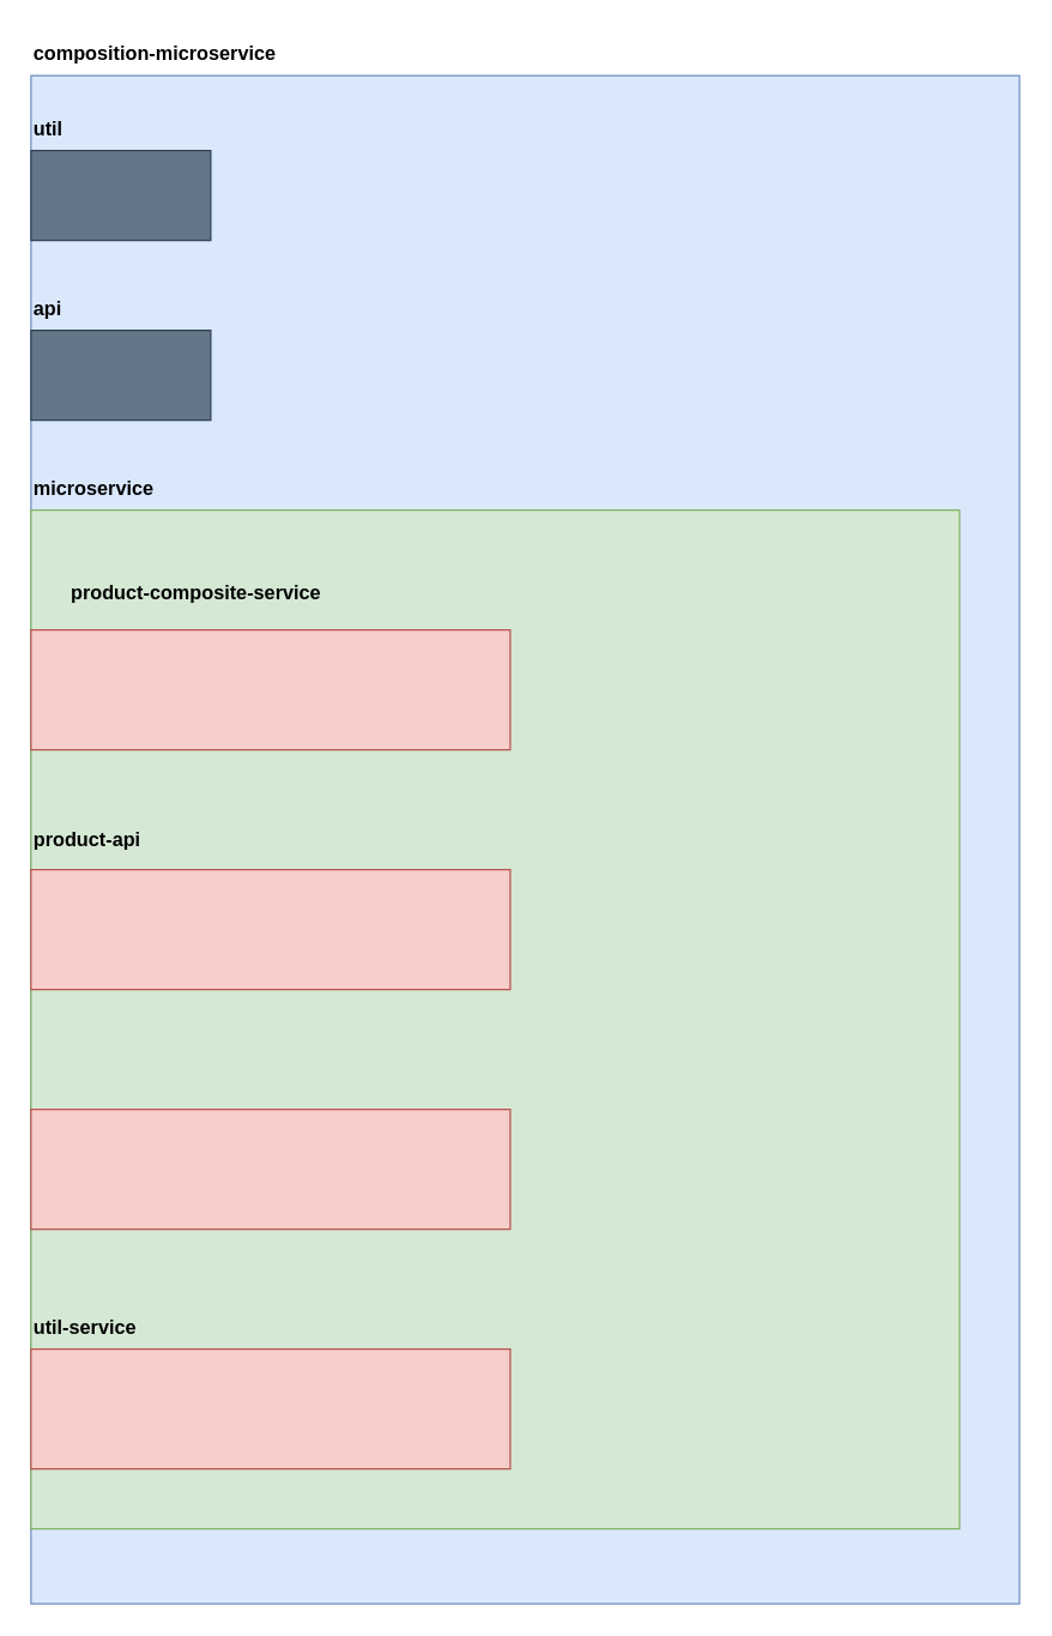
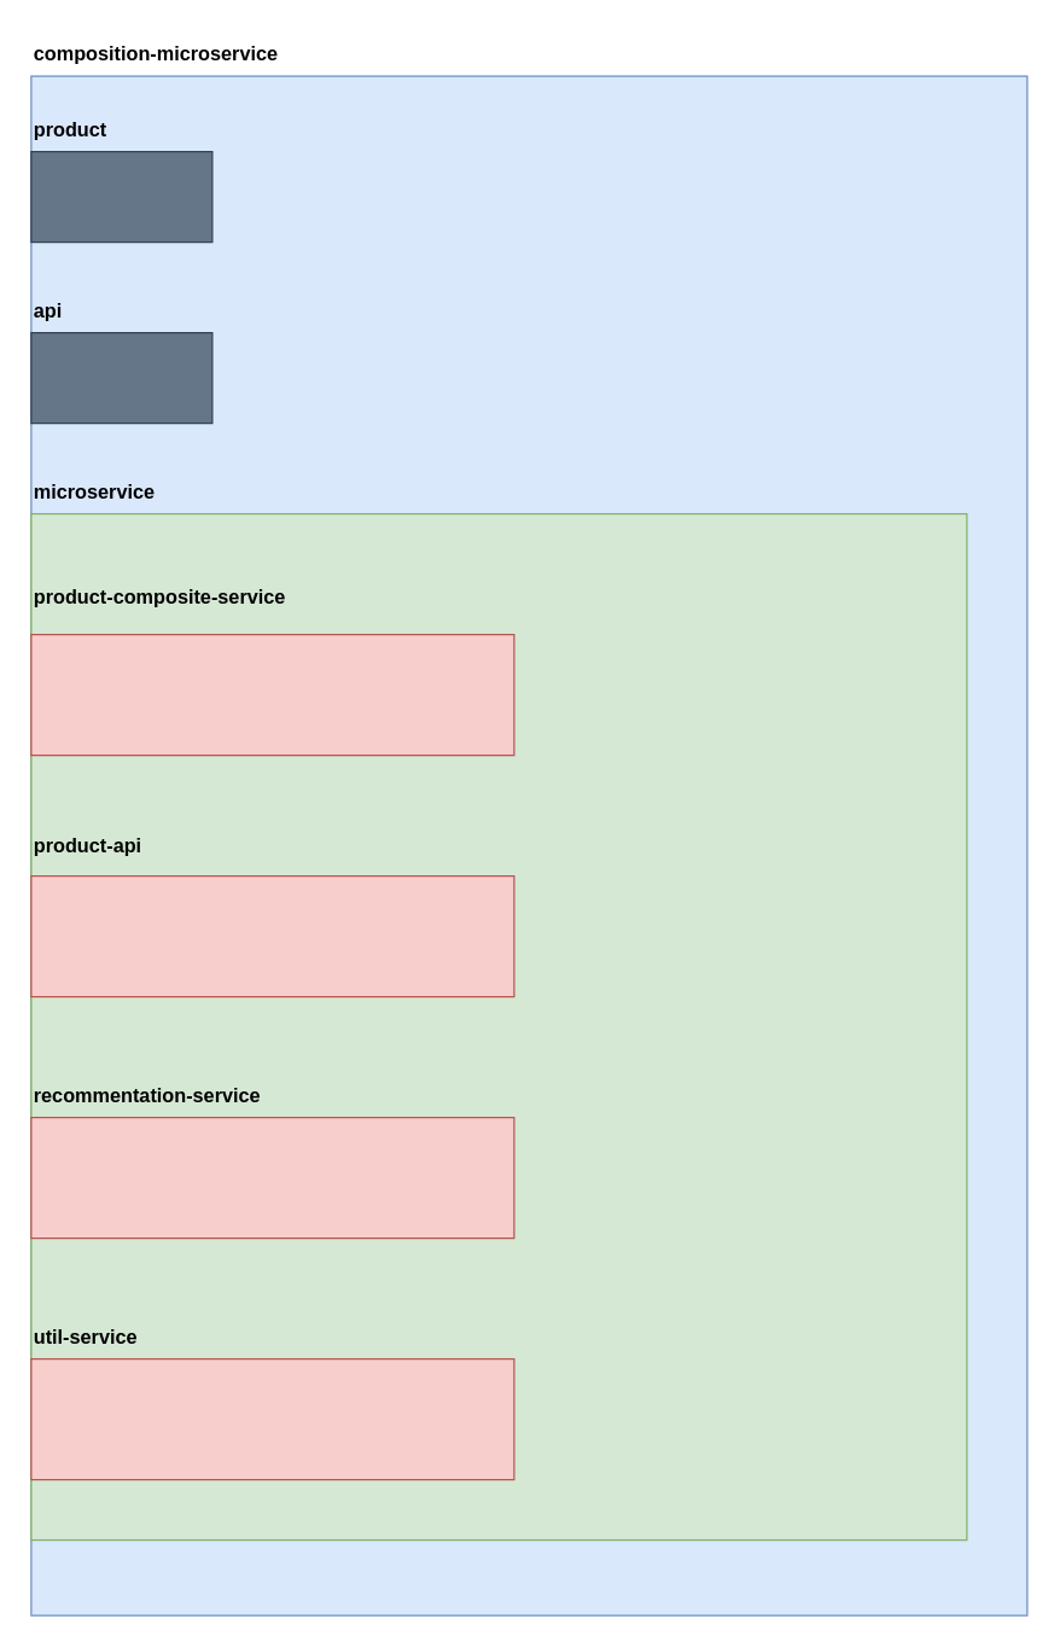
  <mxCell id="0" />
  <mxCell id="1" parent="0" />
  <mxCell id="2" value="" style="whiteSpace=wrap;html=1;fillColor=#dae8fc;strokeColor=#6c8ebf;" vertex="1" parent="1"><mxGeometry x="20" y="50" width="660" height="1020" as="geometry" /></mxCell>
  <mxCell id="3" value="&lt;font style=&quot;font-size: 13px;&quot;&gt;&lt;b&gt;composition-microservice&lt;/b&gt;&lt;/font&gt;" style="text;html=1;strokeColor=none;fillColor=none;align=left;verticalAlign=middle;whiteSpace=wrap;rounded=0;" vertex="1" parent="1"><mxGeometry x="20" y="20" width="170" height="30" as="geometry" /></mxCell>
  <mxCell id="4" value="" style="rounded=0;whiteSpace=wrap;html=1;fillColor=#647687;fontColor=#ffffff;strokeColor=#314354;" vertex="1" parent="1"><mxGeometry x="20" y="100" width="120" height="60" as="geometry" /></mxCell>
- <mxCell id="5" value="&lt;font style=&quot;font-size: 13px;&quot;&gt;&lt;b&gt;util&lt;/b&gt;&lt;/font&gt;" style="text;html=1;strokeColor=none;fillColor=none;align=left;verticalAlign=middle;whiteSpace=wrap;rounded=0;" vertex="1" parent="1"><mxGeometry x="20" y="70" width="120" height="30" as="geometry" /></mxCell>
+ <mxCell id="5" value="&lt;font style=&quot;font-size: 13px;&quot;&gt;&lt;b&gt;product&lt;/b&gt;&lt;/font&gt;" style="text;html=1;strokeColor=none;fillColor=none;align=left;verticalAlign=middle;whiteSpace=wrap;rounded=0;" vertex="1" parent="1"><mxGeometry x="20" y="70" width="120" height="30" as="geometry" /></mxCell>
  <mxCell id="6" value="&lt;span style=&quot;font-size: 13px;&quot;&gt;&lt;b&gt;api&lt;/b&gt;&lt;/span&gt;" style="text;html=1;strokeColor=none;fillColor=none;align=left;verticalAlign=middle;whiteSpace=wrap;rounded=0;" vertex="1" parent="1"><mxGeometry x="20" y="190" width="120" height="30" as="geometry" /></mxCell>
  <mxCell id="7" value="" style="rounded=0;whiteSpace=wrap;html=1;fillColor=#647687;fontColor=#ffffff;strokeColor=#314354;" vertex="1" parent="1"><mxGeometry x="20" y="220" width="120" height="60" as="geometry" /></mxCell>
  <mxCell id="8" value="" style="whiteSpace=wrap;html=1;fillColor=#d5e8d4;strokeColor=#82b366;" vertex="1" parent="1"><mxGeometry x="20" y="340" width="620" height="680" as="geometry" /></mxCell>
  <mxCell id="9" value="&lt;span style=&quot;font-size: 13px;&quot;&gt;&lt;b&gt;microservice&lt;/b&gt;&lt;/span&gt;" style="text;html=1;strokeColor=none;fillColor=none;align=left;verticalAlign=middle;whiteSpace=wrap;rounded=0;" vertex="1" parent="1"><mxGeometry x="20" y="310" width="120" height="30" as="geometry" /></mxCell>
- <mxCell id="10" value="&lt;span style=&quot;font-size: 13px;&quot;&gt;&lt;b&gt;product-composite-service&lt;/b&gt;&lt;/span&gt;" style="text;html=1;strokeColor=none;fillColor=none;align=left;verticalAlign=middle;whiteSpace=wrap;rounded=0;" vertex="1" parent="1"><mxGeometry x="45" y="380" width="190" height="30" as="geometry" /></mxCell>
+ <mxCell id="10" value="&lt;span style=&quot;font-size: 13px;&quot;&gt;&lt;b&gt;product-composite-service&lt;/b&gt;&lt;/span&gt;" style="text;html=1;strokeColor=none;fillColor=none;align=left;verticalAlign=middle;whiteSpace=wrap;rounded=0;" vertex="1" parent="1"><mxGeometry x="20" y="380" width="190" height="30" as="geometry" /></mxCell>
  <mxCell id="11" value="&lt;span style=&quot;font-size: 13px;&quot;&gt;&lt;b&gt;product-api&lt;/b&gt;&lt;/span&gt;" style="text;html=1;strokeColor=none;fillColor=none;align=left;verticalAlign=middle;whiteSpace=wrap;rounded=0;" vertex="1" parent="1"><mxGeometry x="20" y="545" width="120" height="30" as="geometry" /></mxCell>
+ <mxCell id="12" value="&lt;span style=&quot;font-size: 13px;&quot;&gt;&lt;b&gt;recommentation-service&lt;/b&gt;&lt;/span&gt;" style="text;html=1;strokeColor=none;fillColor=none;align=left;verticalAlign=middle;whiteSpace=wrap;rounded=0;" vertex="1" parent="1"><mxGeometry x="20" y="710" width="200" height="30" as="geometry" /></mxCell>
  <mxCell id="13" value="&lt;span style=&quot;font-size: 13px;&quot;&gt;&lt;b&gt;util-service&lt;/b&gt;&lt;/span&gt;" style="text;html=1;strokeColor=none;fillColor=none;align=left;verticalAlign=middle;whiteSpace=wrap;rounded=0;" vertex="1" parent="1"><mxGeometry x="20" y="870" width="120" height="30" as="geometry" /></mxCell>
  <mxCell id="14" value="" style="rounded=0;whiteSpace=wrap;html=1;fillColor=#f8cecc;strokeColor=#b85450;" vertex="1" parent="1"><mxGeometry x="20" y="420" width="320" height="80" as="geometry" /></mxCell>
  <mxCell id="15" value="" style="rounded=0;whiteSpace=wrap;html=1;fillColor=#f8cecc;strokeColor=#b85450;" vertex="1" parent="1"><mxGeometry x="20" y="900" width="320" height="80" as="geometry" /></mxCell>
  <mxCell id="16" value="" style="rounded=0;whiteSpace=wrap;html=1;fillColor=#f8cecc;strokeColor=#b85450;" vertex="1" parent="1"><mxGeometry x="20" y="740" width="320" height="80" as="geometry" /></mxCell>
  <mxCell id="17" value="" style="rounded=0;whiteSpace=wrap;html=1;fillColor=#f8cecc;strokeColor=#b85450;" vertex="1" parent="1"><mxGeometry x="20" y="580" width="320" height="80" as="geometry" /></mxCell>
